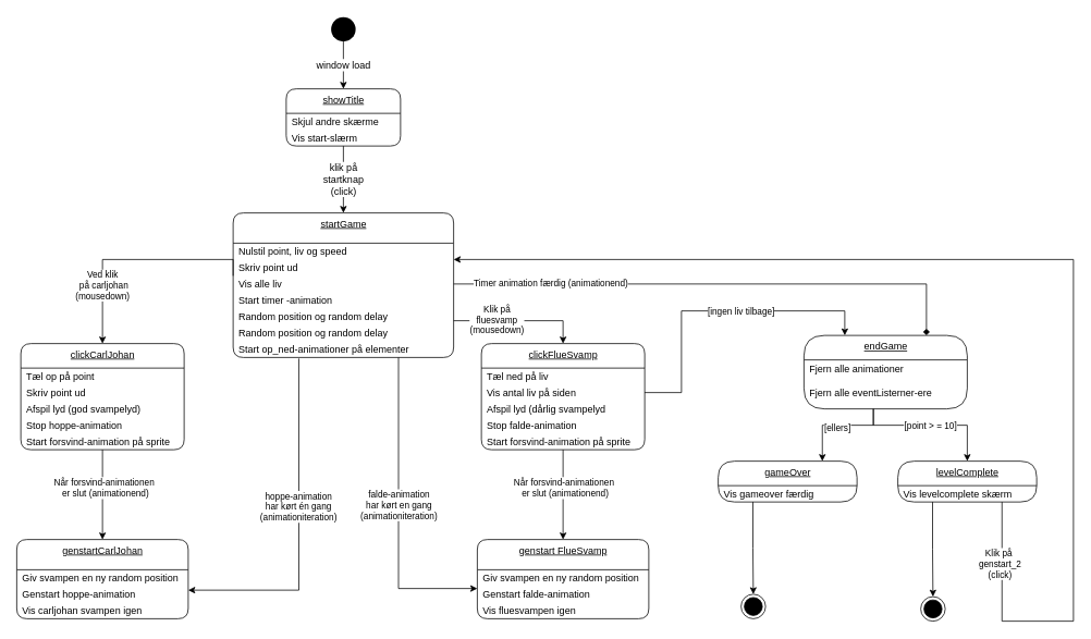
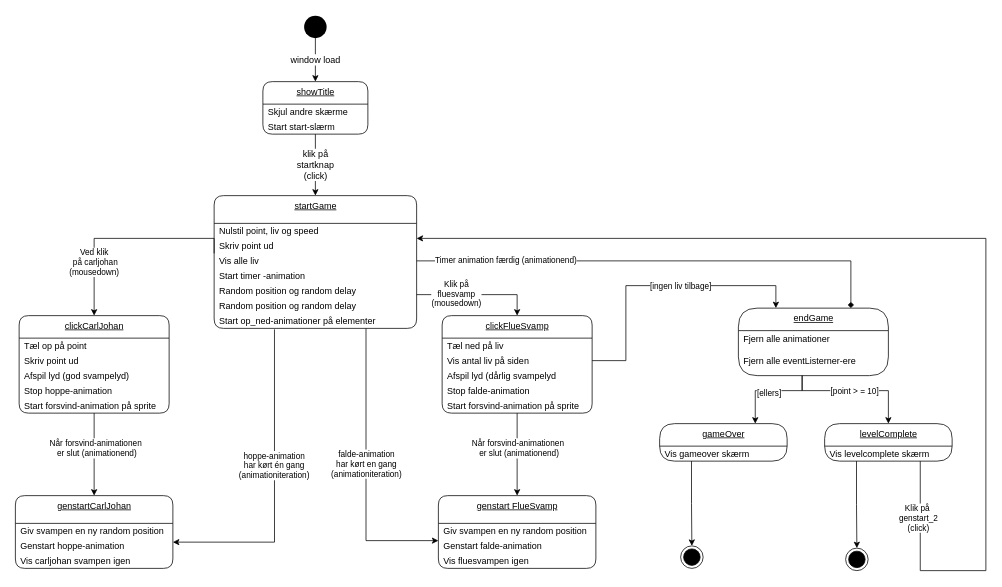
  <mxCell id="0" />
  <mxCell id="1" parent="0" />
  <mxCell id="2" value="&lt;span style=&quot;font-size: 12px&quot;&gt;window load&lt;/span&gt;" style="edgeStyle=orthogonalEdgeStyle;rounded=0;orthogonalLoop=1;jettySize=auto;html=1;exitX=0.5;exitY=1;exitDx=0;exitDy=0;entryX=0.5;entryY=0;entryDx=0;entryDy=0;" parent="1" source="3" target="19" edge="1"><mxGeometry relative="1" as="geometry"><mxPoint x="205" y="100" as="targetPoint" /></mxGeometry></mxCell>
  <mxCell id="3" value="" style="ellipse;fillColor=#000000;strokeColor=none;" parent="1" vertex="1"><mxGeometry x="405" y="20" width="30" height="30" as="geometry" /></mxCell>
  <mxCell id="4" value="startGame" style="swimlane;fontStyle=4;align=center;verticalAlign=top;childLayout=stackLayout;horizontal=1;startSize=37;horizontalStack=0;resizeParent=1;resizeParentMax=0;resizeLast=0;collapsible=0;marginBottom=0;html=1;rounded=1;absoluteArcSize=1;arcSize=25;" parent="1" vertex="1"><mxGeometry x="285" y="260" width="270" height="177" as="geometry" /></mxCell>
  <mxCell id="5" value="Nulstil point, liv og speed" style="fillColor=none;strokeColor=none;align=left;verticalAlign=middle;spacingLeft=5;" parent="4" vertex="1"><mxGeometry y="37" width="270" height="20" as="geometry" /></mxCell>
  <mxCell id="6" value="Skriv point ud" style="fillColor=none;strokeColor=none;align=left;verticalAlign=middle;spacingLeft=5;" parent="4" vertex="1"><mxGeometry y="57" width="270" height="20" as="geometry" /></mxCell>
  <mxCell id="7" value="Vis alle liv" style="fillColor=none;strokeColor=none;align=left;verticalAlign=middle;spacingLeft=5;" parent="4" vertex="1"><mxGeometry y="77" width="270" height="20" as="geometry" /></mxCell>
  <mxCell id="8" value="Start timer -animation" style="fillColor=none;strokeColor=none;align=left;verticalAlign=middle;spacingLeft=5;" parent="4" vertex="1"><mxGeometry y="97" width="270" height="20" as="geometry" /></mxCell>
  <mxCell id="9" value="Random position og random delay" style="fillColor=none;strokeColor=none;align=left;verticalAlign=middle;spacingLeft=5;" parent="4" vertex="1"><mxGeometry y="117" width="270" height="20" as="geometry" /></mxCell>
  <mxCell id="10" value="Random position og random delay" style="fillColor=none;strokeColor=none;align=left;verticalAlign=middle;spacingLeft=5;" parent="4" vertex="1"><mxGeometry y="137" width="270" height="20" as="geometry" /></mxCell>
  <mxCell id="11" value="Start op_ned-animationer på elementer" style="fillColor=none;strokeColor=none;align=left;verticalAlign=middle;spacingLeft=5;" parent="4" vertex="1"><mxGeometry y="157" width="270" height="20" as="geometry" /></mxCell>
  <mxCell id="12" value="&lt;span style=&quot;font-size: 12px&quot;&gt;klik på &lt;br&gt;startknap&lt;br&gt;(click)&lt;br&gt;&lt;/span&gt;" style="edgeStyle=orthogonalEdgeStyle;rounded=0;orthogonalLoop=1;jettySize=auto;html=1;exitX=0.5;exitY=1;exitDx=0;exitDy=0;entryX=0.5;entryY=0;entryDx=0;entryDy=0;" parent="1" source="21" target="4" edge="1"><mxGeometry relative="1" as="geometry"><mxPoint x="205" y="177" as="sourcePoint" /></mxGeometry></mxCell>
  <mxCell id="13" value="clickCarlJohan" style="swimlane;fontStyle=4;align=center;verticalAlign=top;childLayout=stackLayout;horizontal=1;startSize=30;horizontalStack=0;resizeParent=1;resizeParentMax=0;resizeLast=0;collapsible=0;marginBottom=0;html=1;rounded=1;absoluteArcSize=1;arcSize=25;" parent="1" vertex="1"><mxGeometry x="25" y="420" width="200" height="130" as="geometry" /></mxCell>
  <mxCell id="14" value="Tæl op på point" style="fillColor=none;strokeColor=none;align=left;verticalAlign=middle;spacingLeft=5;" parent="13" vertex="1"><mxGeometry y="30" width="200" height="20" as="geometry" /></mxCell>
  <mxCell id="15" value="Skriv point ud" style="fillColor=none;strokeColor=none;align=left;verticalAlign=middle;spacingLeft=5;" parent="13" vertex="1"><mxGeometry y="50" width="200" height="20" as="geometry" /></mxCell>
  <mxCell id="16" value="Afspil lyd (god svampelyd)" style="fillColor=none;strokeColor=none;align=left;verticalAlign=middle;spacingLeft=5;" parent="13" vertex="1"><mxGeometry y="70" width="200" height="20" as="geometry" /></mxCell>
  <mxCell id="17" value="Stop hoppe-animation" style="fillColor=none;strokeColor=none;align=left;verticalAlign=middle;spacingLeft=5;" parent="13" vertex="1"><mxGeometry y="90" width="200" height="20" as="geometry" /></mxCell>
  <mxCell id="18" value="Start forsvind-animation på sprite" style="fillColor=none;strokeColor=none;align=left;verticalAlign=middle;spacingLeft=5;" parent="13" vertex="1"><mxGeometry y="110" width="200" height="20" as="geometry" /></mxCell>
  <mxCell id="19" value="showTitle" style="swimlane;fontStyle=4;align=center;verticalAlign=top;childLayout=stackLayout;horizontal=1;startSize=30;horizontalStack=0;resizeParent=1;resizeParentMax=0;resizeLast=0;collapsible=0;marginBottom=0;html=1;rounded=1;absoluteArcSize=1;arcSize=25;" parent="1" vertex="1"><mxGeometry x="350" y="108" width="140" height="70" as="geometry" /></mxCell>
  <mxCell id="20" value="Skjul andre skærme" style="fillColor=none;strokeColor=none;align=left;verticalAlign=middle;spacingLeft=5;" parent="19" vertex="1"><mxGeometry y="30" width="140" height="20" as="geometry" /></mxCell>
- <mxCell id="21" value="Vis start-slærm" style="fillColor=none;strokeColor=none;align=left;verticalAlign=middle;spacingLeft=5;" parent="19" vertex="1"><mxGeometry y="50" width="140" height="20" as="geometry" /></mxCell>
+ <mxCell id="21" value="Start start-slærm" style="fillColor=none;strokeColor=none;align=left;verticalAlign=middle;spacingLeft=5;" parent="19" vertex="1"><mxGeometry y="50" width="140" height="20" as="geometry" /></mxCell>
  <mxCell id="22" value="genstartCarlJohan" style="swimlane;fontStyle=4;align=center;verticalAlign=top;childLayout=stackLayout;horizontal=1;startSize=37;horizontalStack=0;resizeParent=1;resizeParentMax=0;resizeLast=0;collapsible=0;marginBottom=0;html=1;rounded=1;absoluteArcSize=1;arcSize=25;" parent="1" vertex="1"><mxGeometry x="20" y="660" width="210" height="97" as="geometry" /></mxCell>
  <mxCell id="23" value="Giv svampen en ny random position" style="fillColor=none;strokeColor=none;align=left;verticalAlign=middle;spacingLeft=5;" parent="22" vertex="1"><mxGeometry y="37" width="210" height="20" as="geometry" /></mxCell>
  <mxCell id="24" value="Genstart hoppe-animation" style="fillColor=none;strokeColor=none;align=left;verticalAlign=middle;spacingLeft=5;" parent="22" vertex="1"><mxGeometry y="57" width="210" height="20" as="geometry" /></mxCell>
  <mxCell id="25" value="Vis carljohan svampen igen" style="fillColor=none;strokeColor=none;align=left;verticalAlign=middle;spacingLeft=5;" parent="22" vertex="1"><mxGeometry y="77" width="210" height="20" as="geometry" /></mxCell>
  <mxCell id="26" value="Ved klik&lt;br&gt;&amp;nbsp;på carljohan&lt;br&gt;(mousedown)" style="edgeStyle=orthogonalEdgeStyle;rounded=0;orthogonalLoop=1;jettySize=auto;html=1;exitX=0;exitY=0;exitDx=0;exitDy=0;entryX=0.5;entryY=0;entryDx=0;entryDy=0;" parent="1" source="7" target="13" edge="1"><mxGeometry x="0.495" relative="1" as="geometry"><mxPoint as="offset" /></mxGeometry></mxCell>
  <mxCell id="27" value="hoppe-animation&lt;br&gt;har kørt én gang&lt;br&gt;(animationiteration)" style="edgeStyle=orthogonalEdgeStyle;rounded=0;orthogonalLoop=1;jettySize=auto;html=1;exitX=0.298;exitY=1.064;exitDx=0;exitDy=0;entryX=1;entryY=0.25;entryDx=0;entryDy=0;exitPerimeter=0;" parent="1" source="11" target="24" edge="1"><mxGeometry x="-0.133" relative="1" as="geometry"><Array as="points"><mxPoint x="365" y="722" /></Array><mxPoint as="offset" /></mxGeometry></mxCell>
  <mxCell id="28" value="clickFlueSvamp" style="swimlane;fontStyle=4;align=center;verticalAlign=top;childLayout=stackLayout;horizontal=1;startSize=30;horizontalStack=0;resizeParent=1;resizeParentMax=0;resizeLast=0;collapsible=0;marginBottom=0;html=1;rounded=1;absoluteArcSize=1;arcSize=25;" parent="1" vertex="1"><mxGeometry x="589" y="420" width="200" height="130" as="geometry" /></mxCell>
  <mxCell id="29" value="Tæl ned på liv" style="fillColor=none;strokeColor=none;align=left;verticalAlign=middle;spacingLeft=5;" parent="28" vertex="1"><mxGeometry y="30" width="200" height="20" as="geometry" /></mxCell>
  <mxCell id="30" value="Vis antal liv på siden" style="fillColor=none;strokeColor=none;align=left;verticalAlign=middle;spacingLeft=5;" parent="28" vertex="1"><mxGeometry y="50" width="200" height="20" as="geometry" /></mxCell>
  <mxCell id="31" value="Afspil lyd (dårlig svampelyd" style="fillColor=none;strokeColor=none;align=left;verticalAlign=middle;spacingLeft=5;" parent="28" vertex="1"><mxGeometry y="70" width="200" height="20" as="geometry" /></mxCell>
  <mxCell id="32" value="Stop falde-animation" style="fillColor=none;strokeColor=none;align=left;verticalAlign=middle;spacingLeft=5;" parent="28" vertex="1"><mxGeometry y="90" width="200" height="20" as="geometry" /></mxCell>
  <mxCell id="33" value="Start forsvind-animation på sprite" style="fillColor=none;strokeColor=none;align=left;verticalAlign=middle;spacingLeft=5;" parent="28" vertex="1"><mxGeometry y="110" width="200" height="20" as="geometry" /></mxCell>
  <mxCell id="34" value="genstart FlueSvamp" style="swimlane;fontStyle=4;align=center;verticalAlign=top;childLayout=stackLayout;horizontal=1;startSize=37;horizontalStack=0;resizeParent=1;resizeParentMax=0;resizeLast=0;collapsible=0;marginBottom=0;html=1;rounded=1;absoluteArcSize=1;arcSize=25;" parent="1" vertex="1"><mxGeometry x="584" y="660" width="210" height="97" as="geometry" /></mxCell>
  <mxCell id="35" value="Giv svampen en ny random position" style="fillColor=none;strokeColor=none;align=left;verticalAlign=middle;spacingLeft=5;" parent="34" vertex="1"><mxGeometry y="37" width="210" height="20" as="geometry" /></mxCell>
  <mxCell id="36" value="Genstart falde-animation" style="fillColor=none;strokeColor=none;align=left;verticalAlign=middle;spacingLeft=5;" parent="34" vertex="1"><mxGeometry y="57" width="210" height="20" as="geometry" /></mxCell>
  <mxCell id="37" value="Vis fluesvampen igen" style="fillColor=none;strokeColor=none;align=left;verticalAlign=middle;spacingLeft=5;" parent="34" vertex="1"><mxGeometry y="77" width="210" height="20" as="geometry" /></mxCell>
  <mxCell id="38" value="Klik på&lt;br&gt;fluesvamp&lt;br&gt;(mousedown)" style="edgeStyle=orthogonalEdgeStyle;rounded=0;orthogonalLoop=1;jettySize=auto;html=1;exitX=1;exitY=0.75;exitDx=0;exitDy=0;entryX=0.5;entryY=0;entryDx=0;entryDy=0;" parent="1" source="9" target="28" edge="1"><mxGeometry x="-0.351" y="1" relative="1" as="geometry"><mxPoint as="offset" /></mxGeometry></mxCell>
  <mxCell id="39" value="endGame" style="swimlane;fontStyle=4;align=center;verticalAlign=top;childLayout=stackLayout;horizontal=1;startSize=30;horizontalStack=0;resizeParent=1;resizeParentMax=0;resizeLast=0;collapsible=0;marginBottom=0;html=1;rounded=1;absoluteArcSize=1;arcSize=50;" parent="1" vertex="1"><mxGeometry x="984" y="410" width="200" height="90" as="geometry" /></mxCell>
  <mxCell id="40" value="Fjern alle animationer" style="fillColor=none;strokeColor=none;align=left;verticalAlign=middle;spacingLeft=5;" parent="39" vertex="1"><mxGeometry y="30" width="200" height="20" as="geometry" /></mxCell>
  <mxCell id="41" value="Fjern alle eventListerner-ere" style="fillColor=none;strokeColor=none;align=left;verticalAlign=middle;spacingLeft=5;" parent="39" vertex="1"><mxGeometry y="50" width="200" height="40" as="geometry" /></mxCell>
  <mxCell id="42" value="levelComplete" style="swimlane;fontStyle=4;align=center;verticalAlign=top;childLayout=stackLayout;horizontal=1;startSize=30;horizontalStack=0;resizeParent=1;resizeParentMax=0;resizeLast=0;collapsible=0;marginBottom=0;html=1;rounded=1;absoluteArcSize=1;arcSize=92;" parent="1" vertex="1"><mxGeometry x="1099" y="564" width="170" height="50" as="geometry" /></mxCell>
  <mxCell id="43" value="Vis levelcomplete skærm" style="fillColor=none;strokeColor=none;align=left;verticalAlign=middle;spacingLeft=5;" parent="42" vertex="1"><mxGeometry y="30" width="170" height="20" as="geometry" /></mxCell>
  <mxCell id="44" value="gameOver" style="swimlane;fontStyle=4;align=center;verticalAlign=top;childLayout=stackLayout;horizontal=1;startSize=30;horizontalStack=0;resizeParent=1;resizeParentMax=0;resizeLast=0;collapsible=0;marginBottom=0;html=1;rounded=1;absoluteArcSize=1;arcSize=92;" parent="1" vertex="1"><mxGeometry x="879" y="564" width="170" height="50" as="geometry" /></mxCell>
- <mxCell id="45" value="Vis gameover færdig" style="fillColor=none;strokeColor=none;align=left;verticalAlign=middle;spacingLeft=5;" parent="44" vertex="1"><mxGeometry y="30" width="170" height="20" as="geometry" /></mxCell>
+ <mxCell id="45" value="Vis gameover skærm" style="fillColor=none;strokeColor=none;align=left;verticalAlign=middle;spacingLeft=5;" parent="44" vertex="1"><mxGeometry y="30" width="170" height="20" as="geometry" /></mxCell>
  <mxCell id="46" value="" style="ellipse;html=1;shape=endState;fillColor=#000000;strokeColor=#000000;" parent="1" vertex="1"><mxGeometry x="907" y="727" width="30" height="30" as="geometry" /></mxCell>
  <mxCell id="47" value="" style="ellipse;html=1;shape=endState;fillColor=#000000;strokeColor=#000000;" parent="1" vertex="1"><mxGeometry x="1127" y="730" width="30" height="30" as="geometry" /></mxCell>
  <mxCell id="48" style="edgeStyle=none;html=1;entryX=0.5;entryY=0;entryDx=0;entryDy=0;" parent="1" source="18" target="22" edge="1"><mxGeometry relative="1" as="geometry" /></mxCell>
  <mxCell id="49" value="Når forsvind-animationen&lt;br&gt;&amp;nbsp;er slut (animationend)" style="edgeLabel;html=1;align=center;verticalAlign=middle;resizable=0;points=[];" parent="48" vertex="1" connectable="0"><mxGeometry x="-0.172" y="1" relative="1" as="geometry"><mxPoint as="offset" /></mxGeometry></mxCell>
  <mxCell id="50" style="edgeStyle=orthogonalEdgeStyle;rounded=0;html=1;entryX=0.75;entryY=0;entryDx=0;entryDy=0;" parent="1" target="44" edge="1"><mxGeometry relative="1" as="geometry"><mxPoint x="1069" y="500" as="sourcePoint" /><Array as="points"><mxPoint x="1069" y="520" /><mxPoint x="1007" y="520" /></Array></mxGeometry></mxCell>
  <mxCell id="51" value="[ellers]" style="edgeLabel;html=1;align=center;verticalAlign=middle;resizable=0;points=[];" parent="50" vertex="1" connectable="0"><mxGeometry x="0.035" y="2" relative="1" as="geometry"><mxPoint as="offset" /></mxGeometry></mxCell>
  <mxCell id="52" style="edgeStyle=orthogonalEdgeStyle;rounded=0;html=1;entryX=0.5;entryY=0;entryDx=0;entryDy=0;" parent="1" target="42" edge="1"><mxGeometry relative="1" as="geometry"><mxPoint x="1069" y="500" as="sourcePoint" /><Array as="points"><mxPoint x="1069" y="520" /><mxPoint x="1184" y="520" /></Array></mxGeometry></mxCell>
  <mxCell id="53" value="[point &amp;gt; = 10]" style="edgeLabel;html=1;align=center;verticalAlign=middle;resizable=0;points=[];" parent="52" vertex="1" connectable="0"><mxGeometry x="-0.011" relative="1" as="geometry"><mxPoint as="offset" /></mxGeometry></mxCell>
  <mxCell id="54" style="edgeStyle=orthogonalEdgeStyle;rounded=0;html=1;exitX=1;exitY=0.5;exitDx=0;exitDy=0;entryX=0.75;entryY=0;entryDx=0;entryDy=0;endArrow=diamond;" parent="1" source="7" target="39" edge="1"><mxGeometry relative="1" as="geometry" /></mxCell>
  <mxCell id="55" value="Timer animation færdig (animationend)" style="edgeLabel;html=1;align=center;verticalAlign=middle;resizable=0;points=[];" parent="54" vertex="1" connectable="0"><mxGeometry x="-0.632" y="2" relative="1" as="geometry"><mxPoint as="offset" /></mxGeometry></mxCell>
  <mxCell id="56" style="edgeStyle=orthogonalEdgeStyle;rounded=0;html=1;exitX=0.5;exitY=1;exitDx=0;exitDy=0;entryX=0.5;entryY=0;entryDx=0;entryDy=0;" parent="1" source="33" target="34" edge="1"><mxGeometry relative="1" as="geometry" /></mxCell>
  <mxCell id="57" value="&lt;span style=&quot;color: rgba(0, 0, 0, 0); font-family: monospace; font-size: 0px; text-align: start; background-color: rgb(251, 251, 251);&quot;&gt;%3CmxGraphModel%3E%3Croot%3E%3CmxCell%20id%3D%220%22%2F%3E%3CmxCell%20id%3D%221%22%20parent%3D%220%22%2F%3E%3CmxCell%20id%3D%222%22%20value%3D%22N%C3%A5r%20forsvind-animationen%26lt%3Bbr%26gt%3B%26amp%3Bnbsp%3Ber%20slut%20(animationend)%22%20style%3D%22edgeLabel%3Bhtml%3D1%3Balign%3Dcenter%3BverticalAlign%3Dmiddle%3Bresizable%3D0%3Bpoints%3D%5B%5D%3B%22%20vertex%3D%221%22%20connectable%3D%220%22%20parent%3D%221%22%3E%3CmxGeometry%20x%3D%22162%22%20y%3D%22605%22%20as%3D%22geometry%22%2F%3E%3C%2FmxCell%3E%3C%2Froot%3E%3C%2FmxGraphModel%3E&lt;/span&gt;" style="edgeLabel;html=1;align=center;verticalAlign=middle;resizable=0;points=[];" vertex="1" connectable="0" parent="56"><mxGeometry x="-0.239" relative="1" as="geometry"><mxPoint as="offset" /></mxGeometry></mxCell>
  <mxCell id="58" value="Når forsvind-animationen&lt;br style=&quot;border-color: var(--border-color);&quot;&gt;&amp;nbsp;er slut (animationend)" style="edgeLabel;html=1;align=center;verticalAlign=middle;resizable=0;points=[];" vertex="1" connectable="0" parent="56"><mxGeometry x="-0.167" relative="1" as="geometry"><mxPoint as="offset" /></mxGeometry></mxCell>
  <mxCell id="59" style="edgeStyle=orthogonalEdgeStyle;rounded=0;html=1;exitX=0.75;exitY=1;exitDx=0;exitDy=0;" parent="1" source="11" edge="1"><mxGeometry relative="1" as="geometry"><mxPoint x="584" y="720" as="targetPoint" /><Array as="points"><mxPoint x="488" y="720" /><mxPoint x="581" y="720" /></Array></mxGeometry></mxCell>
  <mxCell id="60" value="falde-animation&lt;br style=&quot;border-color: var(--border-color);&quot;&gt;har kørt en gang&lt;br style=&quot;border-color: var(--border-color);&quot;&gt;(animationiteration)" style="edgeLabel;html=1;align=center;verticalAlign=middle;resizable=0;points=[];" parent="59" vertex="1" connectable="0"><mxGeometry x="-0.056" relative="1" as="geometry"><mxPoint y="1" as="offset" /></mxGeometry></mxCell>
  <mxCell id="61" style="edgeStyle=orthogonalEdgeStyle;rounded=0;html=1;entryX=0.25;entryY=0;entryDx=0;entryDy=0;" parent="1" source="30" target="39" edge="1"><mxGeometry relative="1" as="geometry"><Array as="points"><mxPoint x="834" y="480" /><mxPoint x="834" y="380" /><mxPoint x="1034" y="380" /></Array></mxGeometry></mxCell>
  <mxCell id="62" value="[ingen liv tilbage]" style="edgeLabel;html=1;align=center;verticalAlign=middle;resizable=0;points=[];" parent="61" vertex="1" connectable="0"><mxGeometry x="0.16" relative="1" as="geometry"><mxPoint as="offset" /></mxGeometry></mxCell>
  <mxCell id="63" style="edgeStyle=orthogonalEdgeStyle;rounded=0;html=1;exitX=0.25;exitY=1;exitDx=0;exitDy=0;entryX=0.5;entryY=0;entryDx=0;entryDy=0;" parent="1" source="45" target="46" edge="1"><mxGeometry relative="1" as="geometry" /></mxCell>
  <mxCell id="64" style="edgeStyle=orthogonalEdgeStyle;rounded=0;html=1;exitX=0.25;exitY=1;exitDx=0;exitDy=0;entryX=0.5;entryY=0;entryDx=0;entryDy=0;" parent="1" source="43" target="47" edge="1"><mxGeometry relative="1" as="geometry" /></mxCell>
  <mxCell id="65" style="edgeStyle=orthogonalEdgeStyle;rounded=0;html=1;entryX=1;entryY=1;entryDx=0;entryDy=0;exitX=0.75;exitY=1;exitDx=0;exitDy=0;" parent="1" source="43" target="5" edge="1"><mxGeometry relative="1" as="geometry"><Array as="points"><mxPoint x="1227" y="760" /><mxPoint x="1314" y="760" /><mxPoint x="1314" y="317" /></Array></mxGeometry></mxCell>
  <mxCell id="66" value="Klik på&amp;nbsp;&lt;br style=&quot;border-color: var(--border-color);&quot;&gt;genstart_2&lt;br style=&quot;border-color: var(--border-color);&quot;&gt;(click)" style="edgeLabel;html=1;align=center;verticalAlign=middle;resizable=0;points=[];" parent="65" vertex="1" connectable="0"><mxGeometry x="-0.919" y="3" relative="1" as="geometry"><mxPoint x="-6" y="17" as="offset" /></mxGeometry></mxCell>
